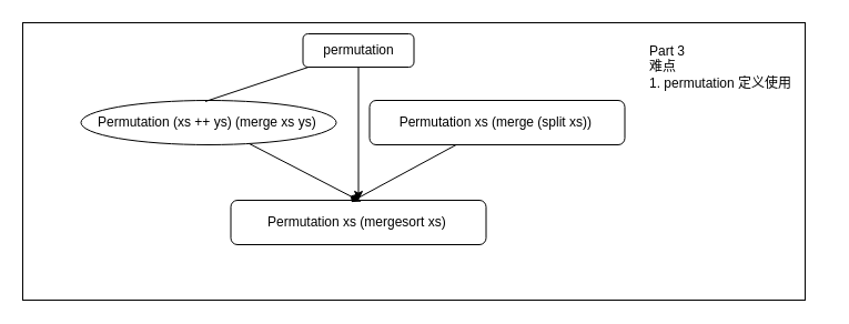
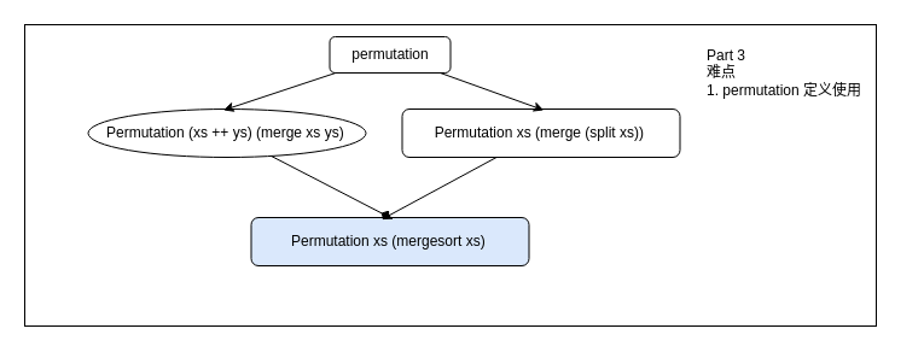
  <mxCell id="0" />
  <mxCell id="1" parent="0" />
  <mxCell id="2" value="" style="group" parent="1" vertex="1" connectable="0"><mxGeometry x="20" y="20" width="722.5" height="250" as="geometry" /></mxCell>
  <mxCell id="3" value="" style="rounded=0;whiteSpace=wrap;html=1;" parent="2" vertex="1"><mxGeometry width="705" height="250" as="geometry" /></mxCell>
  <mxCell id="4" value="permutation" style="rounded=1;whiteSpace=wrap;html=1;" parent="2" vertex="1"><mxGeometry x="252.5" y="10" width="100" height="30" as="geometry" /></mxCell>
  <mxCell id="5" value="Permutation (xs ++ ys) (merge xs ys)&amp;nbsp;" style="ellipse;whiteSpace=wrap;html=1;" parent="2" vertex="1"><mxGeometry x="52.5" y="70" width="230" height="40" as="geometry" /></mxCell>
- <mxCell id="6" style="edgeStyle=none;rounded=0;orthogonalLoop=1;jettySize=auto;html=1;entryX=0.487;entryY=0.024;entryDx=0;entryDy=0;entryPerimeter=0;endArrow=none;" parent="2" source="4" target="5" edge="1"><mxGeometry relative="1" as="geometry" /></mxCell>
+ <mxCell id="6" style="edgeStyle=none;rounded=0;orthogonalLoop=1;jettySize=auto;html=1;entryX=0.487;entryY=0.024;entryDx=0;entryDy=0;entryPerimeter=0;" parent="2" source="4" target="5" edge="1"><mxGeometry relative="1" as="geometry" /></mxCell>
  <mxCell id="7" value="Permutation xs (merge (split xs))&amp;nbsp;" style="rounded=1;whiteSpace=wrap;html=1;" parent="2" vertex="1"><mxGeometry x="312.5" y="70" width="230" height="40" as="geometry" /></mxCell>
- <mxCell id="8" style="edgeStyle=none;rounded=0;orthogonalLoop=1;jettySize=auto;html=1;" parent="2" source="4" target="9" edge="1"><mxGeometry relative="1" as="geometry" /></mxCell>
- <mxCell id="9" value="Permutation xs (mergesort xs)&amp;nbsp;" style="rounded=1;whiteSpace=wrap;html=1;" parent="2" vertex="1"><mxGeometry x="187.5" y="160" width="230" height="40" as="geometry" /></mxCell>
+ <mxCell id="8" style="edgeStyle=none;rounded=0;orthogonalLoop=1;jettySize=auto;html=1;entryX=0.51;entryY=0.024;entryDx=0;entryDy=0;entryPerimeter=0;" parent="2" source="4" target="7" edge="1"><mxGeometry relative="1" as="geometry" /></mxCell>
+ <mxCell id="9" value="Permutation xs (mergesort xs)&amp;nbsp;" style="rounded=1;whiteSpace=wrap;html=1;fillColor=#dae8fc;" parent="2" vertex="1"><mxGeometry x="187.5" y="160" width="230" height="40" as="geometry" /></mxCell>
  <mxCell id="10" style="edgeStyle=none;rounded=0;orthogonalLoop=1;jettySize=auto;html=1;entryX=0.5;entryY=0;entryDx=0;entryDy=0;endArrow=diamond;" parent="2" source="5" target="9" edge="1"><mxGeometry relative="1" as="geometry" /></mxCell>
  <mxCell id="11" style="edgeStyle=none;rounded=0;orthogonalLoop=1;jettySize=auto;html=1;entryX=0.47;entryY=0.037;entryDx=0;entryDy=0;entryPerimeter=0;" parent="2" source="7" target="9" edge="1"><mxGeometry relative="1" as="geometry" /></mxCell>
  <mxCell id="12" value="Part 3&lt;br&gt;难点&lt;br&gt;1. permutation 定义使用" style="text;html=1;strokeColor=none;fillColor=none;align=left;verticalAlign=middle;whiteSpace=wrap;rounded=0;" parent="2" vertex="1"><mxGeometry x="562.5" width="160" height="80" as="geometry" /></mxCell>
